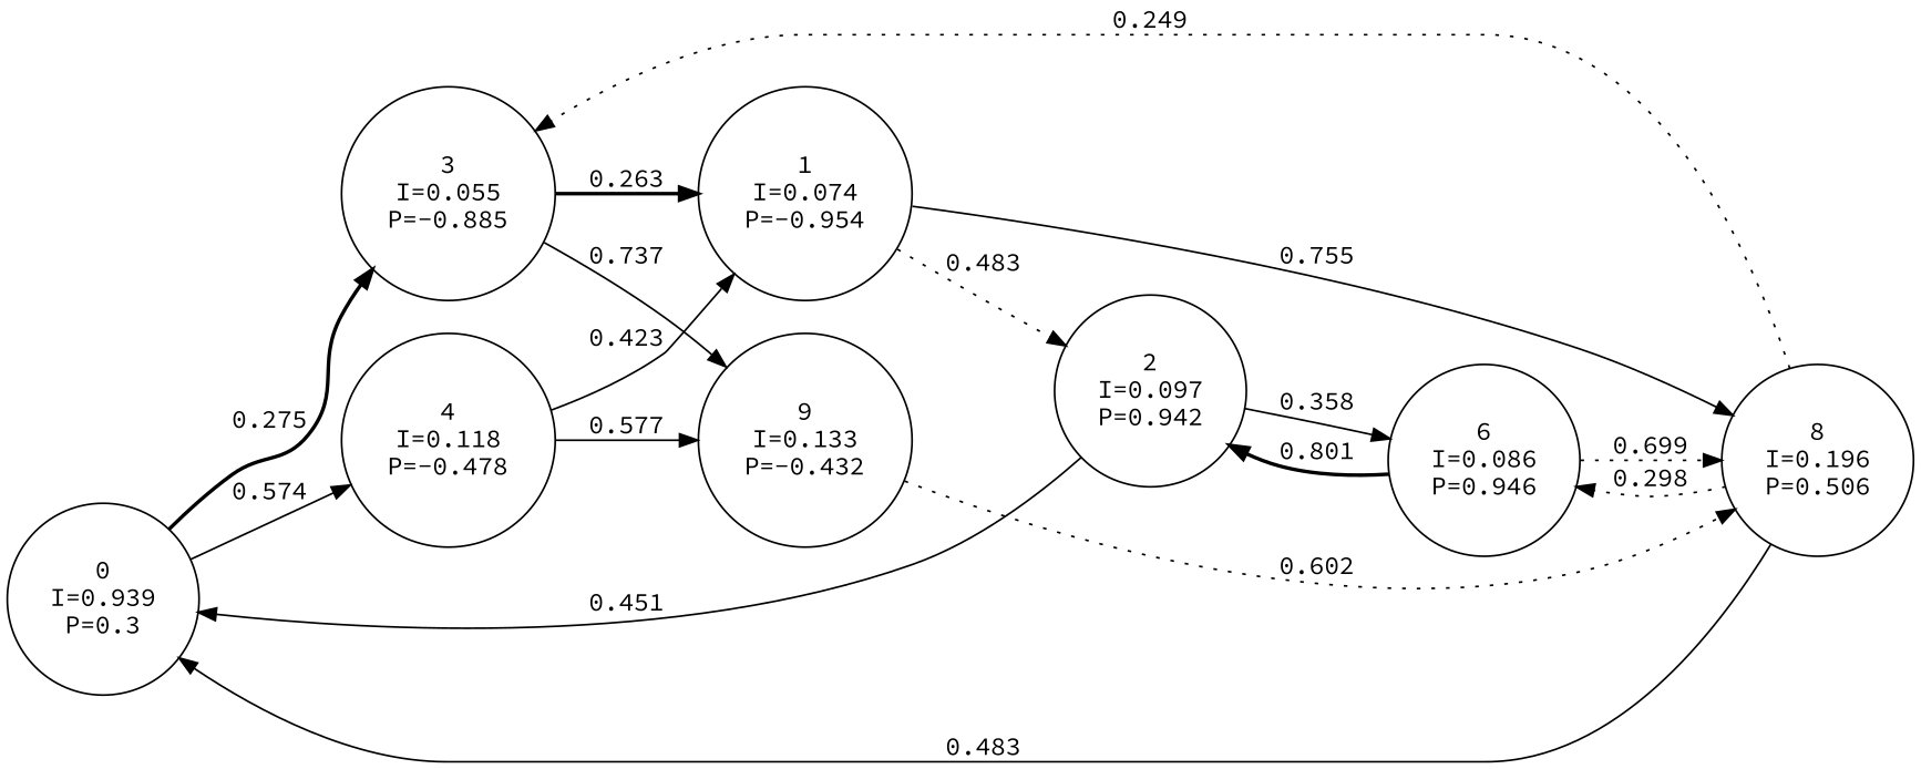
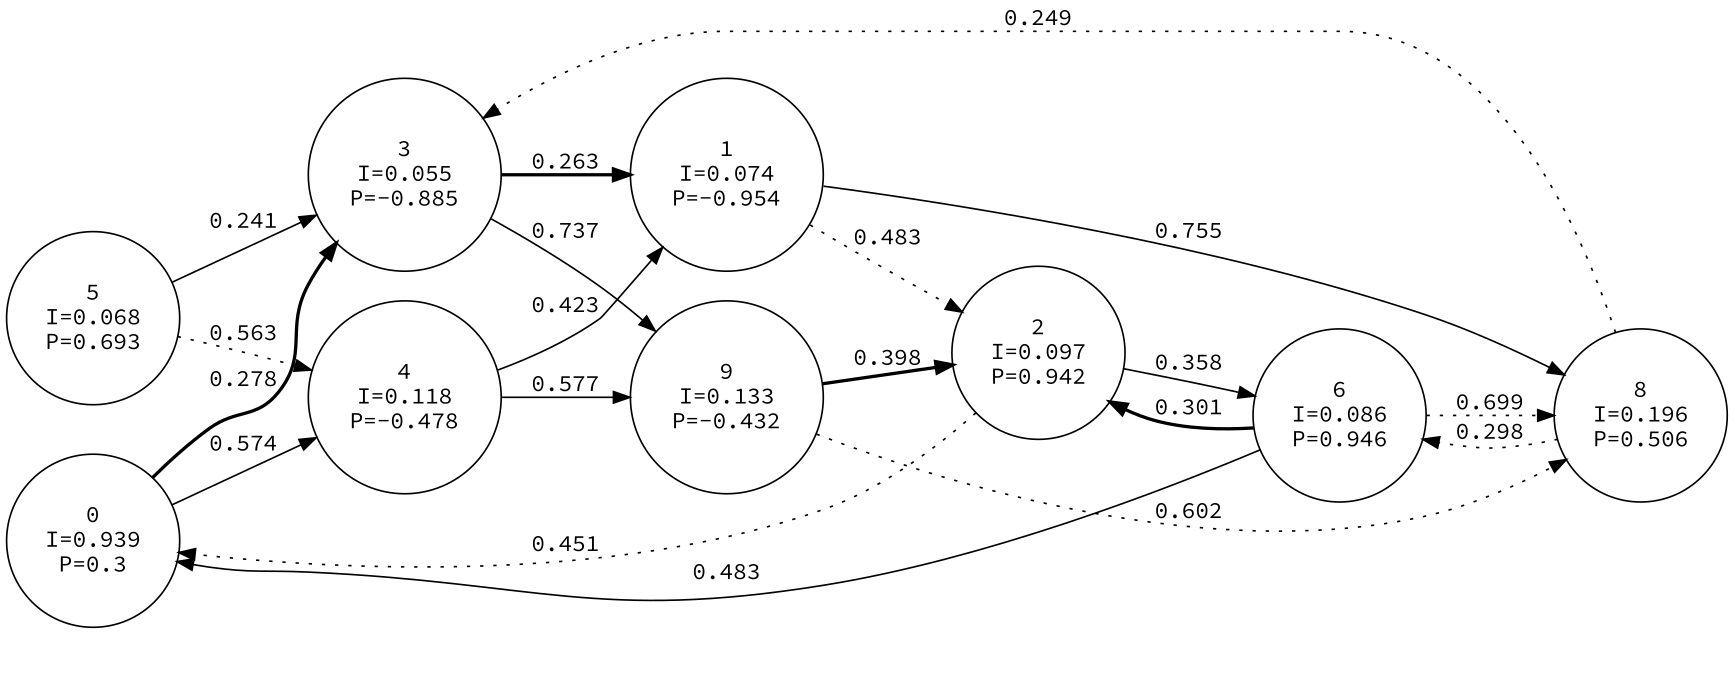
  digraph {
    fontname="Source Code Pro"
    rankdir=LR
    node [fontname="Source Code Pro" shape=circle]
    edge [fontname="Source Code Pro" style=solid]
    n1 [label="0\nI=0.939\nP=0.3"]
    n2 [label="3\nI=0.055\nP=-0.885"]
    n3 [label="4\nI=0.118\nP=-0.478"]
    n4 [label="1\nI=0.074\nP=-0.954"]
    n5 [label="9\nI=0.133\nP=-0.432"]
    n6 [label="2\nI=0.097\nP=0.942"]
    n7 [label="8\nI=0.196\nP=0.506"]
    n8 [label="6\nI=0.086\nP=0.946"]
-   n1 -> n2 [label=0.275 style=bold]
+   n9 [label="5\nI=0.068\nP=0.693"]
+   n1 -> n2 [label=0.278 style=bold]
    n1 -> n3 [label=0.574]
    n2 -> n4 [label=0.263 style=bold]
    n2 -> n5 [label=0.737]
    n3 -> n4 [label=0.423]
    n3 -> n5 [label=0.577]
    n4 -> n6 [label=0.483 style=dotted]
    n4 -> n7 [label=0.755]
+   n5 -> n6 [label=0.398 style=bold]
    n5 -> n7 [label=0.602 style=dotted]
-   n6 -> n1 [label=0.451]
+   n6 -> n1 [label=0.451 style=dotted]
    n6 -> n8 [label=0.358]
-   n7 -> n1 [label=0.483]
+   n8 -> n1 [label=0.483]
    n7 -> n2 [label=0.249 style=dotted]
    n7 -> n8 [label=0.298 style=dotted]
-   n8 -> n6 [label=0.801 style=bold]
+   n8 -> n6 [label=0.301 style=bold]
    n8 -> n7 [label=0.699 style=dotted]
+   n9 -> n2 [label=0.241]
+   n9 -> n3 [label=0.563 style=dotted]
  }
